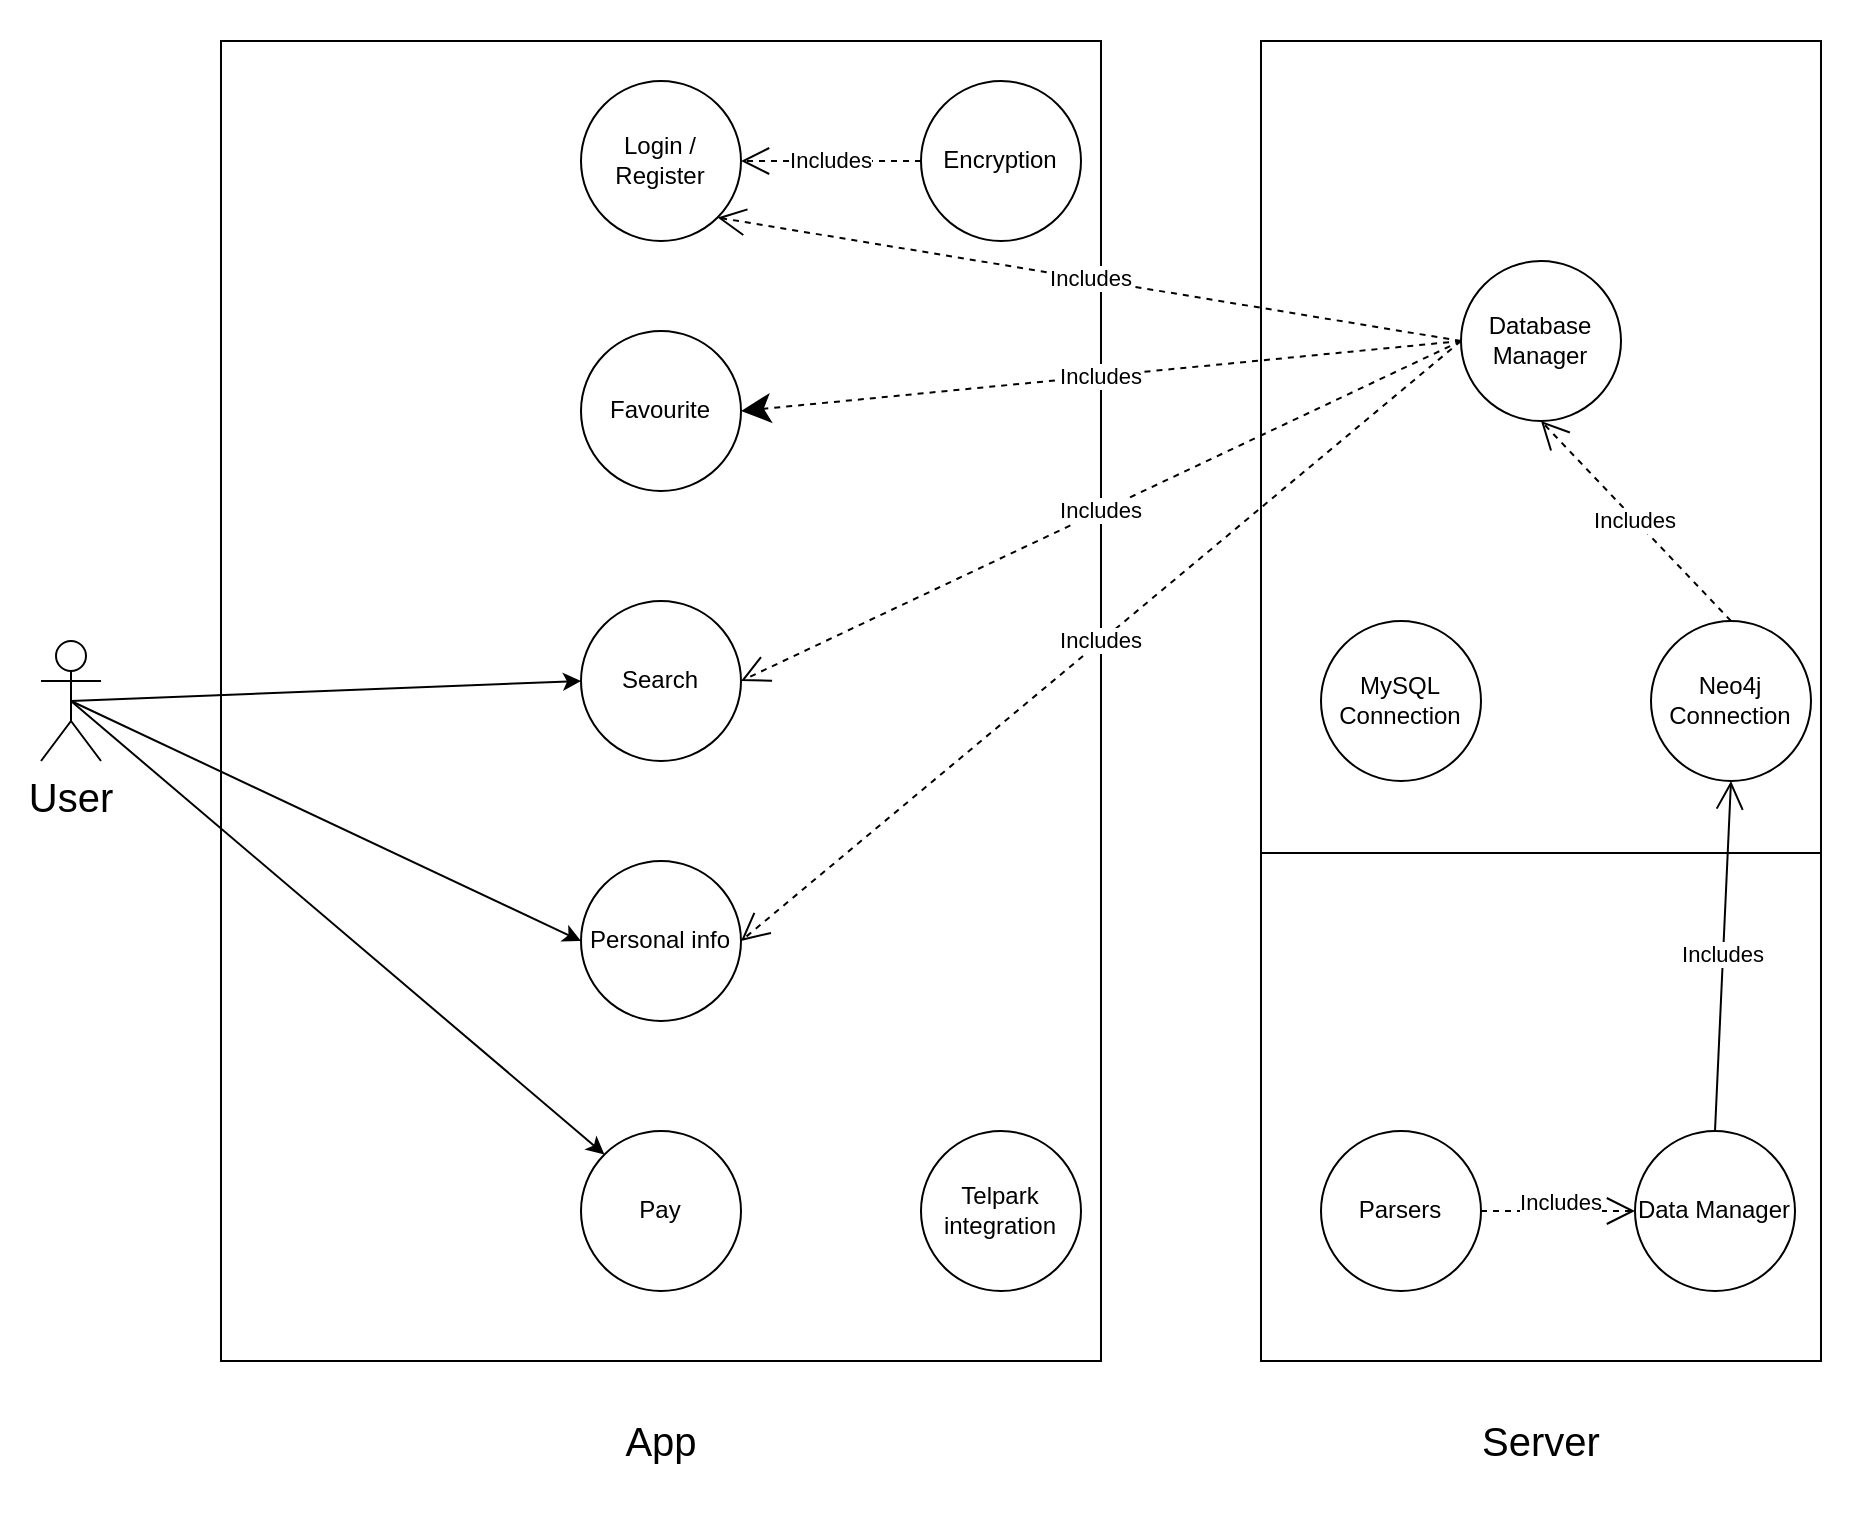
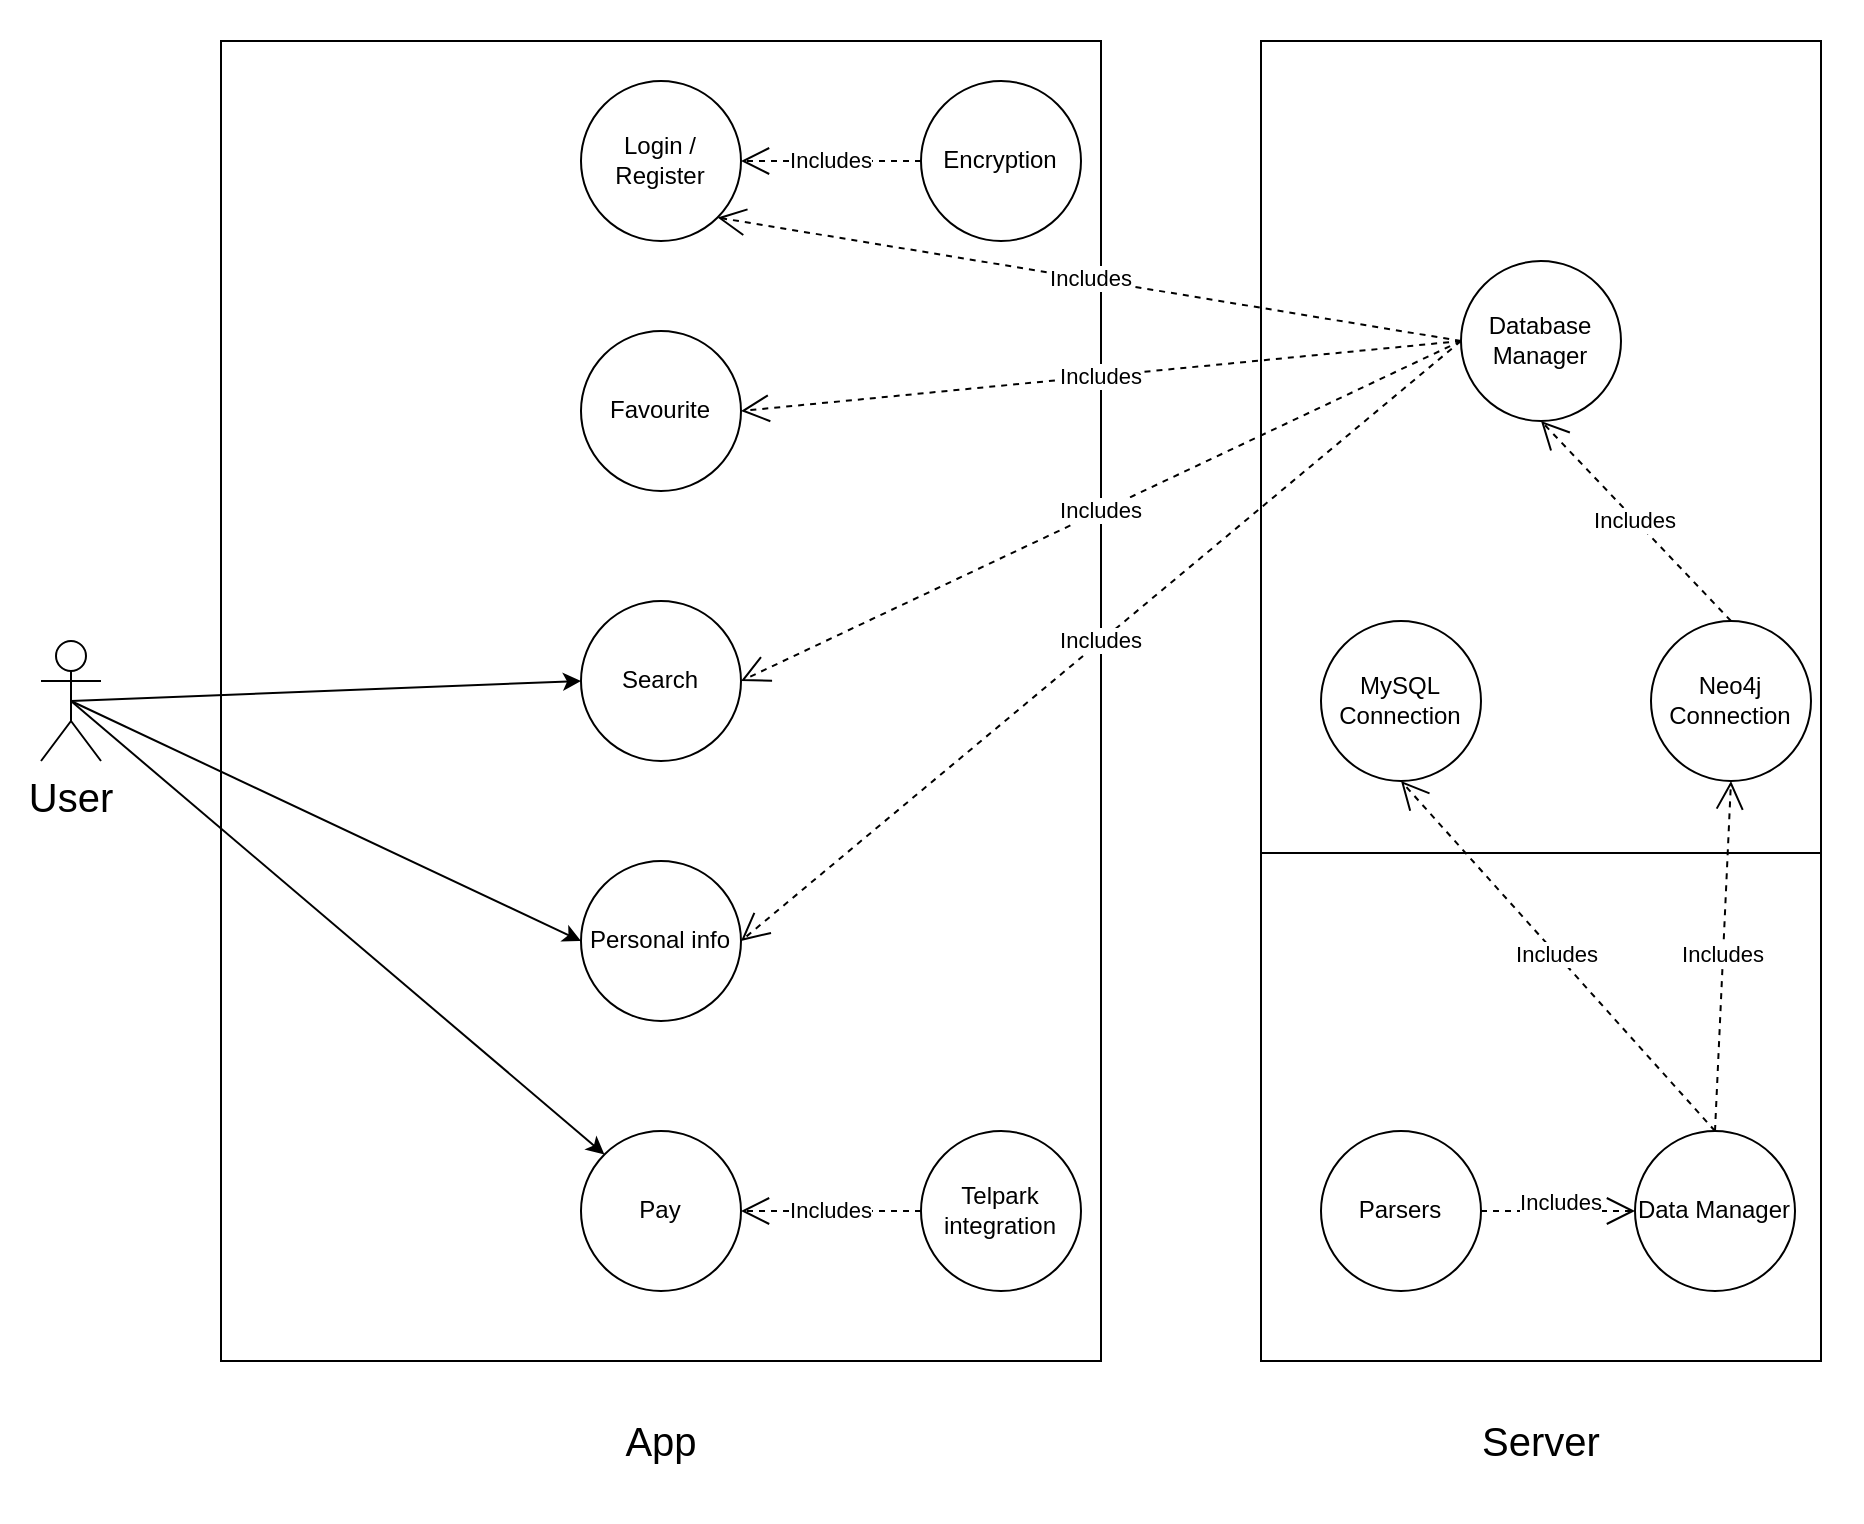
  <mxCell id="0" />
  <mxCell id="1" parent="0" />
  <mxCell id="2" value="" style="whiteSpace=wrap;html=1;" vertex="1" parent="1"><mxGeometry x="630" y="20" width="280" height="660" as="geometry" /></mxCell>
  <mxCell id="3" value="" style="whiteSpace=wrap;html=1;" vertex="1" parent="1"><mxGeometry x="110" y="20" width="440" height="660" as="geometry" /></mxCell>
  <mxCell id="4" value="&lt;font style=&quot;font-size: 20px;&quot;&gt;User&lt;/font&gt;" style="shape=umlActor;verticalLabelPosition=bottom;verticalAlign=top;html=1;" vertex="1" parent="1"><mxGeometry x="20" y="320" width="30" height="60" as="geometry" /></mxCell>
  <mxCell id="5" value="&lt;font style=&quot;font-size: 20px;&quot;&gt;App&lt;/font&gt;" style="text;html=1;align=center;verticalAlign=middle;resizable=0;points=[];autosize=1;strokeColor=none;fillColor=none;" vertex="1" parent="1"><mxGeometry x="300" y="700" width="60" height="40" as="geometry" /></mxCell>
  <mxCell id="6" value="&lt;font style=&quot;font-size: 20px;&quot;&gt;Server&lt;/font&gt;" style="text;html=1;align=center;verticalAlign=middle;resizable=0;points=[];autosize=1;strokeColor=none;fillColor=none;" vertex="1" parent="1"><mxGeometry x="730" y="700" width="80" height="40" as="geometry" /></mxCell>
  <mxCell id="7" value="Login / Register" style="ellipse;whiteSpace=wrap;html=1;" vertex="1" parent="1"><mxGeometry x="290" y="40" width="80" height="80" as="geometry" /></mxCell>
  <mxCell id="8" value="Favourite" style="ellipse;whiteSpace=wrap;html=1;" vertex="1" parent="1"><mxGeometry x="290" y="165" width="80" height="80" as="geometry" /></mxCell>
  <mxCell id="9" value="Search" style="ellipse;whiteSpace=wrap;html=1;" vertex="1" parent="1"><mxGeometry x="290" y="300" width="80" height="80" as="geometry" /></mxCell>
  <mxCell id="10" value="Pay" style="ellipse;whiteSpace=wrap;html=1;" vertex="1" parent="1"><mxGeometry x="290" y="565" width="80" height="80" as="geometry" /></mxCell>
  <mxCell id="11" value="" style="endArrow=classic;html=1;rounded=0;entryX=0;entryY=0.5;entryDx=0;entryDy=0;exitX=0.5;exitY=0.5;exitDx=0;exitDy=0;exitPerimeter=0;" edge="1" parent="1" source="4" target="9"><mxGeometry width="50" height="50" relative="1" as="geometry"><mxPoint x="490" y="350" as="sourcePoint" /><mxPoint x="540" y="300" as="targetPoint" /></mxGeometry></mxCell>
  <mxCell id="12" value="" style="endArrow=classic;html=1;rounded=0;entryX=0;entryY=0;entryDx=0;entryDy=0;exitX=0.5;exitY=0.5;exitDx=0;exitDy=0;exitPerimeter=0;" edge="1" parent="1" source="4" target="10"><mxGeometry width="50" height="50" relative="1" as="geometry"><mxPoint x="500" y="360" as="sourcePoint" /><mxPoint x="550" y="310" as="targetPoint" /></mxGeometry></mxCell>
  <mxCell id="13" value="Database Manager" style="ellipse;whiteSpace=wrap;html=1;" vertex="1" parent="1"><mxGeometry x="730" y="130" width="80" height="80" as="geometry" /></mxCell>
  <mxCell id="14" value="Telpark integration" style="ellipse;whiteSpace=wrap;html=1;" vertex="1" parent="1"><mxGeometry x="460" y="565" width="80" height="80" as="geometry" /></mxCell>
+ <mxCell id="15" value="Includes" style="endArrow=open;endSize=12;dashed=1;html=1;rounded=0;entryX=1;entryY=0.5;entryDx=0;entryDy=0;exitX=0;exitY=0.5;exitDx=0;exitDy=0;" edge="1" parent="1" source="14" target="10"><mxGeometry width="160" relative="1" as="geometry"><mxPoint x="410" y="310" as="sourcePoint" /><mxPoint x="570" y="310" as="targetPoint" /></mxGeometry></mxCell>
  <mxCell id="16" value="Encryption" style="ellipse;whiteSpace=wrap;html=1;" vertex="1" parent="1"><mxGeometry x="460" y="40" width="80" height="80" as="geometry" /></mxCell>
  <mxCell id="17" value="Includes" style="endArrow=open;endSize=12;dashed=1;html=1;rounded=0;entryX=1;entryY=0.5;entryDx=0;entryDy=0;exitX=0;exitY=0.5;exitDx=0;exitDy=0;" edge="1" parent="1" source="16" target="7"><mxGeometry width="160" relative="1" as="geometry"><mxPoint x="400" y="340" as="sourcePoint" /><mxPoint x="560" y="340" as="targetPoint" /></mxGeometry></mxCell>
- <mxCell id="18" value="Includes" style="endArrow=classic;endSize=12;dashed=1;html=1;rounded=0;entryX=1;entryY=0.5;entryDx=0;entryDy=0;exitX=0;exitY=0.5;exitDx=0;exitDy=0;" edge="1" parent="1" source="13" target="8"><mxGeometry width="160" relative="1" as="geometry"><mxPoint x="400" y="340" as="sourcePoint" /><mxPoint x="560" y="340" as="targetPoint" /></mxGeometry></mxCell>
+ <mxCell id="18" value="Includes" style="endArrow=open;endSize=12;dashed=1;html=1;rounded=0;entryX=1;entryY=0.5;entryDx=0;entryDy=0;exitX=0;exitY=0.5;exitDx=0;exitDy=0;" edge="1" parent="1" source="13" target="8"><mxGeometry width="160" relative="1" as="geometry"><mxPoint x="400" y="340" as="sourcePoint" /><mxPoint x="560" y="340" as="targetPoint" /></mxGeometry></mxCell>
  <mxCell id="19" value="Includes" style="endArrow=open;endSize=12;dashed=1;html=1;rounded=0;entryX=1;entryY=1;entryDx=0;entryDy=0;exitX=0;exitY=0.5;exitDx=0;exitDy=0;" edge="1" parent="1" source="13" target="7"><mxGeometry width="160" relative="1" as="geometry"><mxPoint x="740" y="135" as="sourcePoint" /><mxPoint x="380" y="285" as="targetPoint" /></mxGeometry></mxCell>
  <mxCell id="20" value="Includes" style="endArrow=open;endSize=12;dashed=1;html=1;rounded=0;entryX=1;entryY=0.5;entryDx=0;entryDy=0;exitX=0;exitY=0.5;exitDx=0;exitDy=0;" edge="1" parent="1" source="13" target="9"><mxGeometry width="160" relative="1" as="geometry"><mxPoint x="740" y="135" as="sourcePoint" /><mxPoint x="380" y="285" as="targetPoint" /></mxGeometry></mxCell>
  <mxCell id="21" value="Personal info" style="ellipse;whiteSpace=wrap;html=1;" vertex="1" parent="1"><mxGeometry x="290" y="430" width="80" height="80" as="geometry" /></mxCell>
  <mxCell id="22" value="" style="endArrow=classic;html=1;rounded=0;entryX=0;entryY=0.5;entryDx=0;entryDy=0;exitX=0.5;exitY=0.5;exitDx=0;exitDy=0;exitPerimeter=0;" edge="1" parent="1" source="4" target="21"><mxGeometry width="50" height="50" relative="1" as="geometry"><mxPoint x="45" y="360" as="sourcePoint" /><mxPoint x="300" y="350" as="targetPoint" /></mxGeometry></mxCell>
  <mxCell id="23" value="Includes" style="endArrow=open;endSize=12;dashed=1;html=1;rounded=0;entryX=1;entryY=0.5;entryDx=0;entryDy=0;exitX=0;exitY=0.5;exitDx=0;exitDy=0;" edge="1" parent="1" source="13" target="21"><mxGeometry width="160" relative="1" as="geometry"><mxPoint x="740" y="135" as="sourcePoint" /><mxPoint x="380" y="350" as="targetPoint" /></mxGeometry></mxCell>
  <mxCell id="24" value="MySQL Connection" style="ellipse;whiteSpace=wrap;html=1;" vertex="1" parent="1"><mxGeometry x="660" y="310" width="80" height="80" as="geometry" /></mxCell>
  <mxCell id="25" value="Neo4j Connection" style="ellipse;whiteSpace=wrap;html=1;" vertex="1" parent="1"><mxGeometry x="825" y="310" width="80" height="80" as="geometry" /></mxCell>
  <mxCell id="26" value="Includes" style="endArrow=open;endSize=12;dashed=1;html=1;rounded=0;entryX=0.5;entryY=1;entryDx=0;entryDy=0;exitX=0.5;exitY=0;exitDx=0;exitDy=0;" edge="1" parent="1" source="25" target="13"><mxGeometry width="160" relative="1" as="geometry"><mxPoint x="740" y="350" as="sourcePoint" /><mxPoint x="368" y="118" as="targetPoint" /></mxGeometry></mxCell>
  <mxCell id="27" value="Parsers" style="ellipse;whiteSpace=wrap;html=1;" vertex="1" parent="1"><mxGeometry x="660" y="565" width="80" height="80" as="geometry" /></mxCell>
  <mxCell id="28" value="" style="line;strokeWidth=1;fillColor=none;align=left;verticalAlign=middle;spacingTop=-1;spacingLeft=3;spacingRight=3;rotatable=0;labelPosition=right;points=[];portConstraint=eastwest;strokeColor=inherit;" vertex="1" parent="1"><mxGeometry x="630" y="422" width="280" height="8" as="geometry" /></mxCell>
  <mxCell id="29" value="Data Manager" style="ellipse;whiteSpace=wrap;html=1;" vertex="1" parent="1"><mxGeometry x="817" y="565" width="80" height="80" as="geometry" /></mxCell>
  <mxCell id="30" value="Includes" style="endArrow=open;endSize=12;dashed=1;html=1;rounded=0;entryX=0;entryY=0.5;entryDx=0;entryDy=0;exitX=1;exitY=0.5;exitDx=0;exitDy=0;" edge="1" parent="1" source="27" target="29"><mxGeometry x="0.028" y="4" width="160" relative="1" as="geometry"><mxPoint x="740" y="350" as="sourcePoint" /><mxPoint x="380" y="480" as="targetPoint" /><mxPoint as="offset" /></mxGeometry></mxCell>
- <mxCell id="32" value="Includes" style="endArrow=open;endSize=12;dashed=0;html=1;rounded=0;entryX=0.5;entryY=1;entryDx=0;entryDy=0;exitX=0.5;exitY=0;exitDx=0;exitDy=0;" edge="1" parent="1" source="29" target="25"><mxGeometry width="160" relative="1" as="geometry"><mxPoint x="860" y="575" as="sourcePoint" /><mxPoint x="850" y="220" as="targetPoint" /></mxGeometry></mxCell>
+ <mxCell id="31" value="Includes" style="endArrow=open;endSize=12;dashed=1;html=1;rounded=0;entryX=0.5;entryY=1;entryDx=0;entryDy=0;exitX=0.5;exitY=0;exitDx=0;exitDy=0;" edge="1" parent="1" source="29" target="24"><mxGeometry width="160" relative="1" as="geometry"><mxPoint x="690" y="450" as="sourcePoint" /><mxPoint x="752" y="378" as="targetPoint" /></mxGeometry></mxCell>
+ <mxCell id="32" value="Includes" style="endArrow=open;endSize=12;dashed=1;html=1;rounded=0;entryX=0.5;entryY=1;entryDx=0;entryDy=0;exitX=0.5;exitY=0;exitDx=0;exitDy=0;" edge="1" parent="1" source="29" target="25"><mxGeometry width="160" relative="1" as="geometry"><mxPoint x="860" y="575" as="sourcePoint" /><mxPoint x="850" y="220" as="targetPoint" /></mxGeometry></mxCell>
